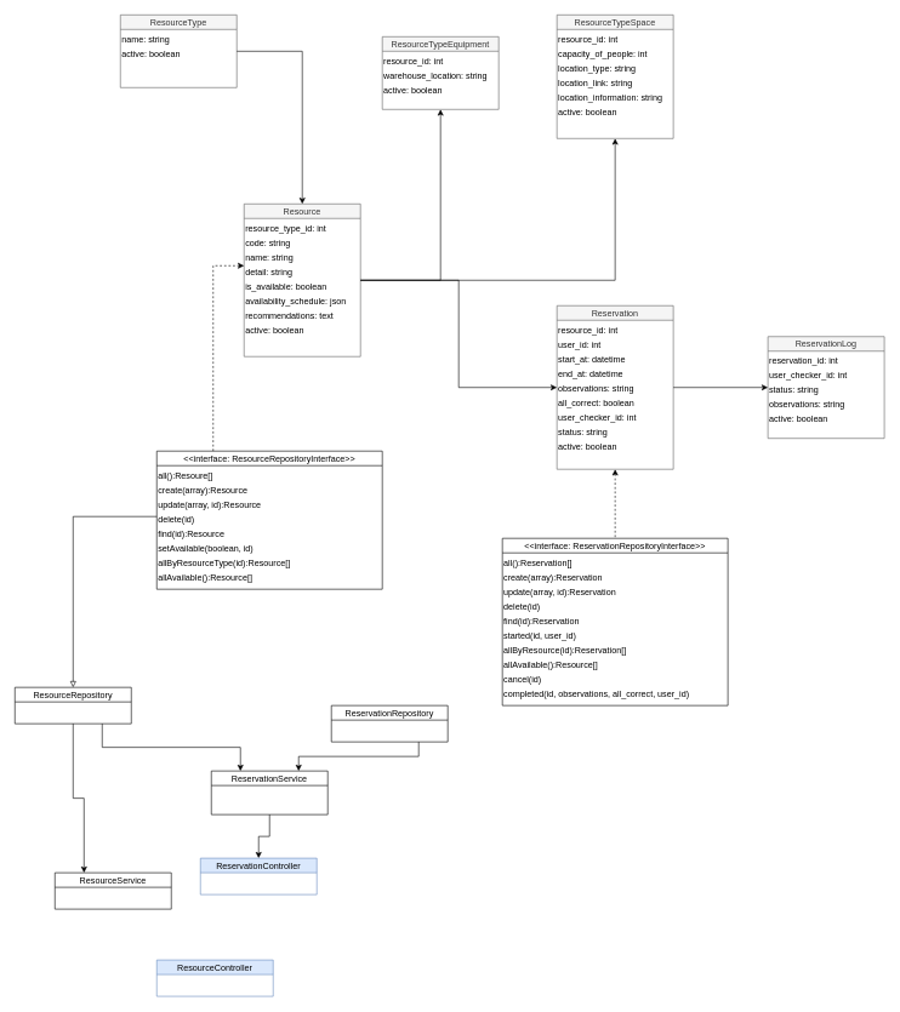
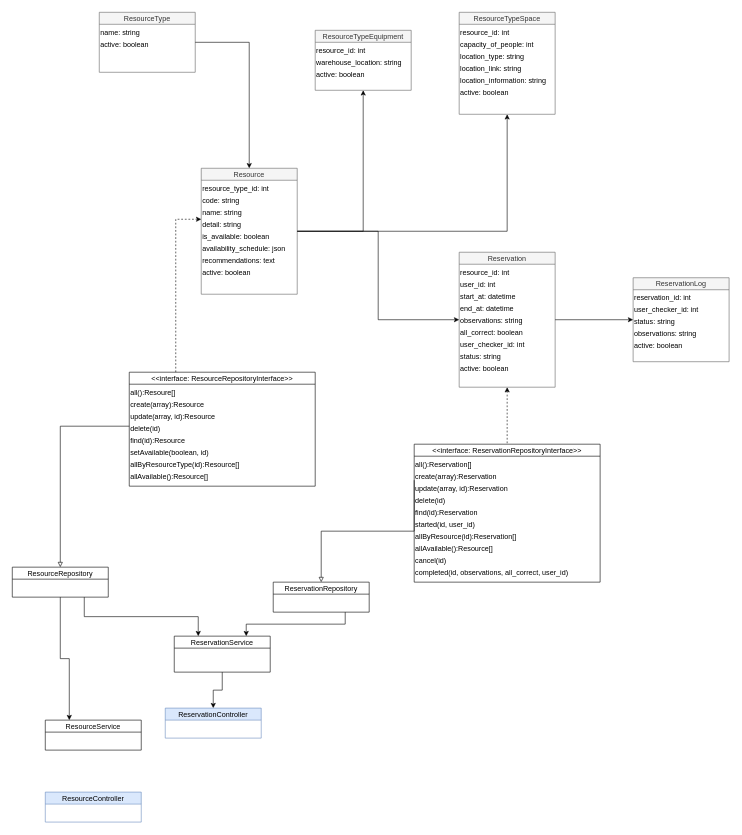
  <mxCell id="0" />
  <mxCell id="1" parent="0" />
  <mxCell id="2" value="ResourceType" style="shape=swimlane;startSize=20;fillColor=#f5f5f5;fontColor=#333333;strokeColor=#666666;" parent="1" vertex="1"><mxGeometry x="165" y="20" width="160" height="100" as="geometry" /></mxCell>
  <mxCell id="3" value="name: string" style="text" parent="2" vertex="1"><mxGeometry y="20" width="160" height="20" as="geometry" /></mxCell>
  <mxCell id="4" value="active: boolean" style="text" parent="2" vertex="1"><mxGeometry y="40" width="160" height="20" as="geometry" /></mxCell>
  <mxCell id="5" value="Resource" style="shape=swimlane;startSize=20;fillColor=#f5f5f5;fontColor=#333333;strokeColor=#666666;" parent="1" vertex="1"><mxGeometry x="335" y="280" width="160" height="210" as="geometry" /></mxCell>
  <mxCell id="6" value="resource_type_id: int" style="text" parent="5" vertex="1"><mxGeometry y="20" width="160" height="20" as="geometry" /></mxCell>
  <mxCell id="7" value="code: string" style="text" parent="5" vertex="1"><mxGeometry y="40" width="160" height="20" as="geometry" /></mxCell>
  <mxCell id="8" value="name: string" style="text" parent="5" vertex="1"><mxGeometry y="60" width="160" height="20" as="geometry" /></mxCell>
  <mxCell id="9" value="detail: string" style="text" parent="5" vertex="1"><mxGeometry y="80" width="160" height="20" as="geometry" /></mxCell>
  <mxCell id="10" value="is_available: boolean" style="text" parent="5" vertex="1"><mxGeometry y="100" width="160" height="20" as="geometry" /></mxCell>
  <mxCell id="11" value="availability_schedule: json" style="text" parent="5" vertex="1"><mxGeometry y="120" width="160" height="20" as="geometry" /></mxCell>
  <mxCell id="12" value="recommendations: text" style="text" parent="5" vertex="1"><mxGeometry y="140" width="160" height="20" as="geometry" /></mxCell>
  <mxCell id="13" value="active: boolean" style="text" parent="5" vertex="1"><mxGeometry y="160" width="160" height="20" as="geometry" /></mxCell>
  <mxCell id="14" value="ResourceTypeEquipment" style="shape=swimlane;startSize=20;fillColor=#f5f5f5;fontColor=#333333;strokeColor=#666666;" parent="1" vertex="1"><mxGeometry x="525" y="50" width="160" height="100" as="geometry" /></mxCell>
  <mxCell id="15" value="resource_id: int" style="text" parent="14" vertex="1"><mxGeometry y="20" width="160" height="20" as="geometry" /></mxCell>
  <mxCell id="16" value="warehouse_location: string" style="text" parent="14" vertex="1"><mxGeometry y="40" width="160" height="20" as="geometry" /></mxCell>
  <mxCell id="17" value="active: boolean" style="text" parent="14" vertex="1"><mxGeometry y="60" width="160" height="20" as="geometry" /></mxCell>
  <mxCell id="18" value="ResourceTypeSpace" style="shape=swimlane;startSize=20;fillColor=#f5f5f5;fontColor=#333333;strokeColor=#666666;" parent="1" vertex="1"><mxGeometry x="765" y="20" width="160" height="170" as="geometry" /></mxCell>
  <mxCell id="19" value="resource_id: int" style="text" parent="18" vertex="1"><mxGeometry y="20" width="160" height="20" as="geometry" /></mxCell>
  <mxCell id="20" value="capacity_of_people: int" style="text" parent="18" vertex="1"><mxGeometry y="40" width="160" height="20" as="geometry" /></mxCell>
  <mxCell id="21" value="location_type: string" style="text" parent="18" vertex="1"><mxGeometry y="60" width="160" height="20" as="geometry" /></mxCell>
  <mxCell id="22" value="location_link: string" style="text" parent="18" vertex="1"><mxGeometry y="80" width="160" height="20" as="geometry" /></mxCell>
  <mxCell id="23" value="location_information: string" style="text" parent="18" vertex="1"><mxGeometry y="100" width="160" height="20" as="geometry" /></mxCell>
  <mxCell id="24" value="active: boolean" style="text" parent="18" vertex="1"><mxGeometry y="120" width="160" height="20" as="geometry" /></mxCell>
  <mxCell id="25" style="edgeStyle=orthogonalEdgeStyle;rounded=0;orthogonalLoop=1;jettySize=auto;html=1;exitX=0.5;exitY=1;exitDx=0;exitDy=0;entryX=0.5;entryY=0;entryDx=0;entryDy=0;endArrow=none;endFill=0;startArrow=classic;startFill=1;dashed=1;" edge="1" parent="1" source="26" target="56"><mxGeometry relative="1" as="geometry" /></mxCell>
  <mxCell id="26" value="Reservation" style="shape=swimlane;startSize=20;fillColor=#f5f5f5;fontColor=#333333;strokeColor=#666666;" parent="1" vertex="1"><mxGeometry x="765" y="420" width="160" height="225" as="geometry" /></mxCell>
  <mxCell id="27" value="resource_id: int" style="text" parent="26" vertex="1"><mxGeometry y="20" width="160" height="20" as="geometry" /></mxCell>
  <mxCell id="28" value="user_id: int" style="text" parent="26" vertex="1"><mxGeometry y="40" width="160" height="20" as="geometry" /></mxCell>
  <mxCell id="29" value="start_at: datetime" style="text" parent="26" vertex="1"><mxGeometry y="60" width="160" height="20" as="geometry" /></mxCell>
  <mxCell id="30" value="end_at: datetime" style="text" parent="26" vertex="1"><mxGeometry y="80" width="160" height="20" as="geometry" /></mxCell>
  <mxCell id="31" value="observations: string" style="text" parent="26" vertex="1"><mxGeometry y="100" width="160" height="20" as="geometry" /></mxCell>
  <mxCell id="32" value="all_correct: boolean" style="text" parent="26" vertex="1"><mxGeometry y="120" width="160" height="20" as="geometry" /></mxCell>
  <mxCell id="33" value="user_checker_id: int" style="text" parent="26" vertex="1"><mxGeometry y="140" width="160" height="20" as="geometry" /></mxCell>
  <mxCell id="34" value="status: string" style="text" parent="26" vertex="1"><mxGeometry y="160" width="160" height="20" as="geometry" /></mxCell>
  <mxCell id="35" value="active: boolean" style="text" parent="26" vertex="1"><mxGeometry y="180" width="160" height="20" as="geometry" /></mxCell>
  <mxCell id="36" value="ReservationLog" style="shape=swimlane;startSize=20;fillColor=#f5f5f5;fontColor=#333333;strokeColor=#666666;" parent="1" vertex="1"><mxGeometry x="1055" y="462.5" width="160" height="140" as="geometry" /></mxCell>
  <mxCell id="37" value="reservation_id: int" style="text" parent="36" vertex="1"><mxGeometry y="20" width="160" height="20" as="geometry" /></mxCell>
  <mxCell id="38" value="user_checker_id: int" style="text" parent="36" vertex="1"><mxGeometry y="40" width="160" height="20" as="geometry" /></mxCell>
  <mxCell id="39" value="status: string" style="text" parent="36" vertex="1"><mxGeometry y="60" width="160" height="20" as="geometry" /></mxCell>
  <mxCell id="40" value="observations: string" style="text" parent="36" vertex="1"><mxGeometry y="80" width="160" height="20" as="geometry" /></mxCell>
  <mxCell id="41" value="active: boolean" style="text" parent="36" vertex="1"><mxGeometry y="100" width="160" height="20" as="geometry" /></mxCell>
  <mxCell id="42" style="edgeStyle=orthogonalEdgeStyle;rounded=0;orthogonalLoop=1;" parent="1" source="2" target="5" edge="1"><mxGeometry relative="1" as="geometry" /></mxCell>
  <mxCell id="43" style="edgeStyle=orthogonalEdgeStyle;rounded=0;orthogonalLoop=1;" parent="1" source="5" target="14" edge="1"><mxGeometry relative="1" as="geometry" /></mxCell>
  <mxCell id="44" style="edgeStyle=orthogonalEdgeStyle;rounded=0;orthogonalLoop=1;" parent="1" source="5" target="18" edge="1"><mxGeometry relative="1" as="geometry" /></mxCell>
  <mxCell id="45" style="edgeStyle=orthogonalEdgeStyle;rounded=0;orthogonalLoop=1;" parent="1" source="5" target="26" edge="1"><mxGeometry relative="1" as="geometry" /></mxCell>
  <mxCell id="46" style="edgeStyle=orthogonalEdgeStyle;rounded=0;orthogonalLoop=1;" parent="1" source="26" target="36" edge="1"><mxGeometry relative="1" as="geometry" /></mxCell>
  <mxCell id="47" value="&lt;&lt;interface: ResourceRepositoryInterface&gt;&gt;" style="shape=swimlane;startSize=20;" vertex="1" parent="1"><mxGeometry x="215" y="620" width="310" height="190" as="geometry" /></mxCell>
  <mxCell id="48" value="all():Resoure[]" style="text" vertex="1" parent="47"><mxGeometry y="20" width="160" height="20" as="geometry" /></mxCell>
  <mxCell id="49" value="create(array):Resource" style="text" vertex="1" parent="47"><mxGeometry y="40" width="160" height="20" as="geometry" /></mxCell>
  <mxCell id="50" value="update(array, id):Resource" style="text" vertex="1" parent="47"><mxGeometry y="60" width="160" height="20" as="geometry" /></mxCell>
  <mxCell id="51" value="delete(id)" style="text" vertex="1" parent="47"><mxGeometry y="80" width="160" height="20" as="geometry" /></mxCell>
  <mxCell id="52" value="find(id):Resource" style="text" vertex="1" parent="47"><mxGeometry y="100" width="160" height="20" as="geometry" /></mxCell>
  <mxCell id="53" value="setAvailable(boolean, id)" style="text" vertex="1" parent="47"><mxGeometry y="120" width="160" height="20" as="geometry" /></mxCell>
  <mxCell id="54" value="allByResourceType(id):Resource[]" style="text" vertex="1" parent="47"><mxGeometry y="140" width="160" height="20" as="geometry" /></mxCell>
  <mxCell id="55" value="allAvailable():Resource[]" style="text" vertex="1" parent="47"><mxGeometry y="160" width="160" height="20" as="geometry" /></mxCell>
  <mxCell id="56" value="&lt;&lt;interface: ReservationRepositoryInterface&gt;&gt;" style="shape=swimlane;startSize=20;" vertex="1" parent="1"><mxGeometry x="690" y="740" width="310" height="230" as="geometry" /></mxCell>
  <mxCell id="57" value="all():Reservation[]" style="text" vertex="1" parent="56"><mxGeometry y="20" width="160" height="20" as="geometry" /></mxCell>
  <mxCell id="58" value="create(array):Reservation" style="text" vertex="1" parent="56"><mxGeometry y="40" width="160" height="20" as="geometry" /></mxCell>
  <mxCell id="59" value="update(array, id):Reservation" style="text" vertex="1" parent="56"><mxGeometry y="60" width="160" height="20" as="geometry" /></mxCell>
  <mxCell id="60" value="delete(id)" style="text" vertex="1" parent="56"><mxGeometry y="80" width="160" height="20" as="geometry" /></mxCell>
  <mxCell id="61" value="find(id):Reservation" style="text" vertex="1" parent="56"><mxGeometry y="100" width="160" height="20" as="geometry" /></mxCell>
  <mxCell id="62" value="started(id, user_id)" style="text" vertex="1" parent="56"><mxGeometry y="120" width="160" height="20" as="geometry" /></mxCell>
  <mxCell id="63" value="allByResource(id):Reservation[]" style="text" vertex="1" parent="56"><mxGeometry y="140" width="160" height="20" as="geometry" /></mxCell>
  <mxCell id="64" value="allAvailable():Resource[]" style="text" vertex="1" parent="56"><mxGeometry y="160" width="160" height="20" as="geometry" /></mxCell>
  <mxCell id="65" value="completed(id, observations, all_correct, user_id)" style="text" vertex="1" parent="56"><mxGeometry y="200" width="160" height="20" as="geometry" /></mxCell>
  <mxCell id="66" value="cancel(id)" style="text" vertex="1" parent="56"><mxGeometry y="180" width="160" height="20" as="geometry" /></mxCell>
  <mxCell id="67" style="edgeStyle=orthogonalEdgeStyle;rounded=0;orthogonalLoop=1;jettySize=auto;html=1;exitX=0.5;exitY=1;exitDx=0;exitDy=0;entryX=0.25;entryY=0;entryDx=0;entryDy=0;" edge="1" parent="1" source="69" target="75"><mxGeometry relative="1" as="geometry" /></mxCell>
  <mxCell id="68" style="edgeStyle=orthogonalEdgeStyle;rounded=0;orthogonalLoop=1;jettySize=auto;html=1;exitX=0.75;exitY=1;exitDx=0;exitDy=0;entryX=0.25;entryY=0;entryDx=0;entryDy=0;" edge="1" parent="1" source="69" target="77"><mxGeometry relative="1" as="geometry" /></mxCell>
  <mxCell id="69" value="ResourceRepository" style="shape=swimlane;startSize=20;" vertex="1" parent="1"><mxGeometry x="20" y="945" width="160" height="50" as="geometry" /></mxCell>
  <mxCell id="70" style="edgeStyle=orthogonalEdgeStyle;rounded=0;orthogonalLoop=1;jettySize=auto;html=1;exitX=0;exitY=0.5;exitDx=0;exitDy=0;entryX=0.5;entryY=0;entryDx=0;entryDy=0;endArrow=block;endFill=0;" edge="1" parent="1" source="51" target="69"><mxGeometry relative="1" as="geometry" /></mxCell>
  <mxCell id="71" style="edgeStyle=orthogonalEdgeStyle;rounded=0;orthogonalLoop=1;jettySize=auto;html=1;exitX=0.75;exitY=1;exitDx=0;exitDy=0;entryX=0.75;entryY=0;entryDx=0;entryDy=0;" edge="1" parent="1" source="72" target="77"><mxGeometry relative="1" as="geometry" /></mxCell>
  <mxCell id="72" value="ReservationRepository" style="shape=swimlane;startSize=20;" vertex="1" parent="1"><mxGeometry x="455" y="970" width="160" height="50" as="geometry" /></mxCell>
+ <mxCell id="73" style="edgeStyle=orthogonalEdgeStyle;rounded=0;orthogonalLoop=1;jettySize=auto;html=1;exitX=0;exitY=1;exitDx=0;exitDy=0;entryX=0.5;entryY=0;entryDx=0;entryDy=0;endArrow=block;endFill=0;" edge="1" parent="1" source="58" target="72"><mxGeometry relative="1" as="geometry" /></mxCell>
  <mxCell id="74" style="edgeStyle=orthogonalEdgeStyle;rounded=0;orthogonalLoop=1;jettySize=auto;html=1;exitX=0;exitY=0.25;exitDx=0;exitDy=0;entryX=0.25;entryY=0;entryDx=0;entryDy=0;dashed=1;endArrow=none;endFill=0;startArrow=classic;startFill=1;" edge="1" parent="1" source="9" target="47"><mxGeometry relative="1" as="geometry" /></mxCell>
  <mxCell id="75" value="ResourceService" style="shape=swimlane;startSize=20;" vertex="1" parent="1"><mxGeometry x="75" y="1200" width="160" height="50" as="geometry" /></mxCell>
  <mxCell id="76" style="edgeStyle=orthogonalEdgeStyle;rounded=0;orthogonalLoop=1;jettySize=auto;html=1;exitX=0.5;exitY=1;exitDx=0;exitDy=0;entryX=0.5;entryY=0;entryDx=0;entryDy=0;" edge="1" parent="1" source="77" target="79"><mxGeometry relative="1" as="geometry" /></mxCell>
  <mxCell id="77" value="ReservationService" style="shape=swimlane;startSize=20;" vertex="1" parent="1"><mxGeometry x="290" y="1060" width="160" height="60" as="geometry" /></mxCell>
- <mxCell id="78" value="ResourceController" style="shape=swimlane;startSize=20;fillColor=#dae8fc;strokeColor=#6c8ebf;" vertex="1" parent="1"><mxGeometry x="215" y="1320" width="160" height="50" as="geometry" /></mxCell>
+ <mxCell id="78" value="ResourceController" style="shape=swimlane;startSize=20;fillColor=#dae8fc;strokeColor=#6c8ebf;" vertex="1" parent="1"><mxGeometry x="75" y="1320" width="160" height="50" as="geometry" /></mxCell>
  <mxCell id="79" value="ReservationController" style="shape=swimlane;startSize=20;fillColor=#dae8fc;strokeColor=#6c8ebf;" vertex="1" parent="1"><mxGeometry x="275" y="1180" width="160" height="50" as="geometry" /></mxCell>
